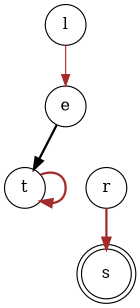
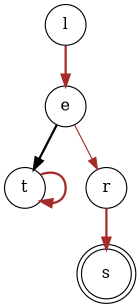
  digraph {
    node [color=black shape=circle]
    edge [color=brown style=bold]
    s [shape=doublecircle]
    l
    e
    t
    r
-   l -> e [style=solid]
+   l -> e
    e -> t [color=black]
+   e -> r [style=solid]
    t -> t
    r -> s
  }
